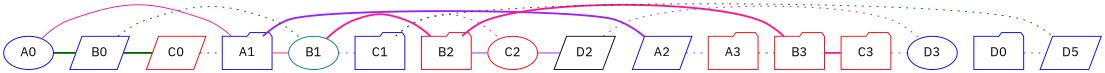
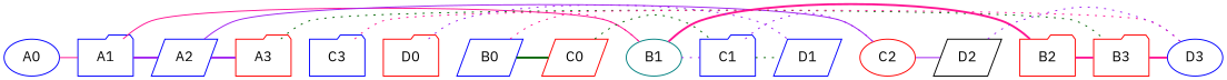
  graph {
    fontname="IBM Plex Sans"
    node [color=blue fontname="IBM Plex Sans" shape=folder]
    edge [color=purple fontname="IBM Plex Sans" style=dotted]
    A0 [shape=ellipse]
    A1
    A2 [shape=parallelogram]
    A3 [color=red]
    B0 [shape=parallelogram]
    B1 [color=teal shape=ellipse]
    B2 [color=red]
    B3 [color=red]
    C0 [color=red shape=parallelogram]
    C1
    C2 [color=red shape=ellipse]
-   C3 [color=red]
-   D0
-   D1 [shape=parallelogram label=D5]
+   C3
+   D0 [color=red]
+   D1 [shape=parallelogram]
    D2 [color=black shape=parallelogram]
    D3 [shape=ellipse]
    subgraph sub_1 {
      rank=same
      A0
      A1
      A2
      A3
      B0
      B1
      B2
      B3
      C0
      C1
      C2
      C3
      D0
      D1
      D2
      D3
    }
    A0 -- A1 [color=deeppink style=solid]
-   A0 -- B0 [color=darkgreen style=bold]
    A1 -- A2 [style=bold]
    A1 -- B1 [color=deeppink style=solid]
-   A2 -- A3
+   A2 -- A3 [style=bold]
    A3 -- B3 [color=darkgreen]
-   B0 -- B1 [color=darkgreen]
+   B0 -- B1 [color=deeppink]
    B0 -- C0 [color=darkgreen style=bold]
    B1 -- B2 [color=deeppink style=bold]
    B1 -- C1
    B2 -- B3 [color=deeppink style=bold]
-   B2 -- C2 [style=solid]
-   B3 -- C3 [color=deeppink style=bold]
-   C0 -- A1 [color=darkgreen]
+   A2 -- C2 [style=solid]
+   B3 -- D3 [color=deeppink style=bold]
+   C0 -- C1 [color=darkgreen]
    C1 -- C2
    C1 -- D1 [color=darkgreen]
    C2 -- D2 [style=solid]
    C3 -- D3 [color=deeppink]
    D0 -- D1
    D2 -- D3
  }
